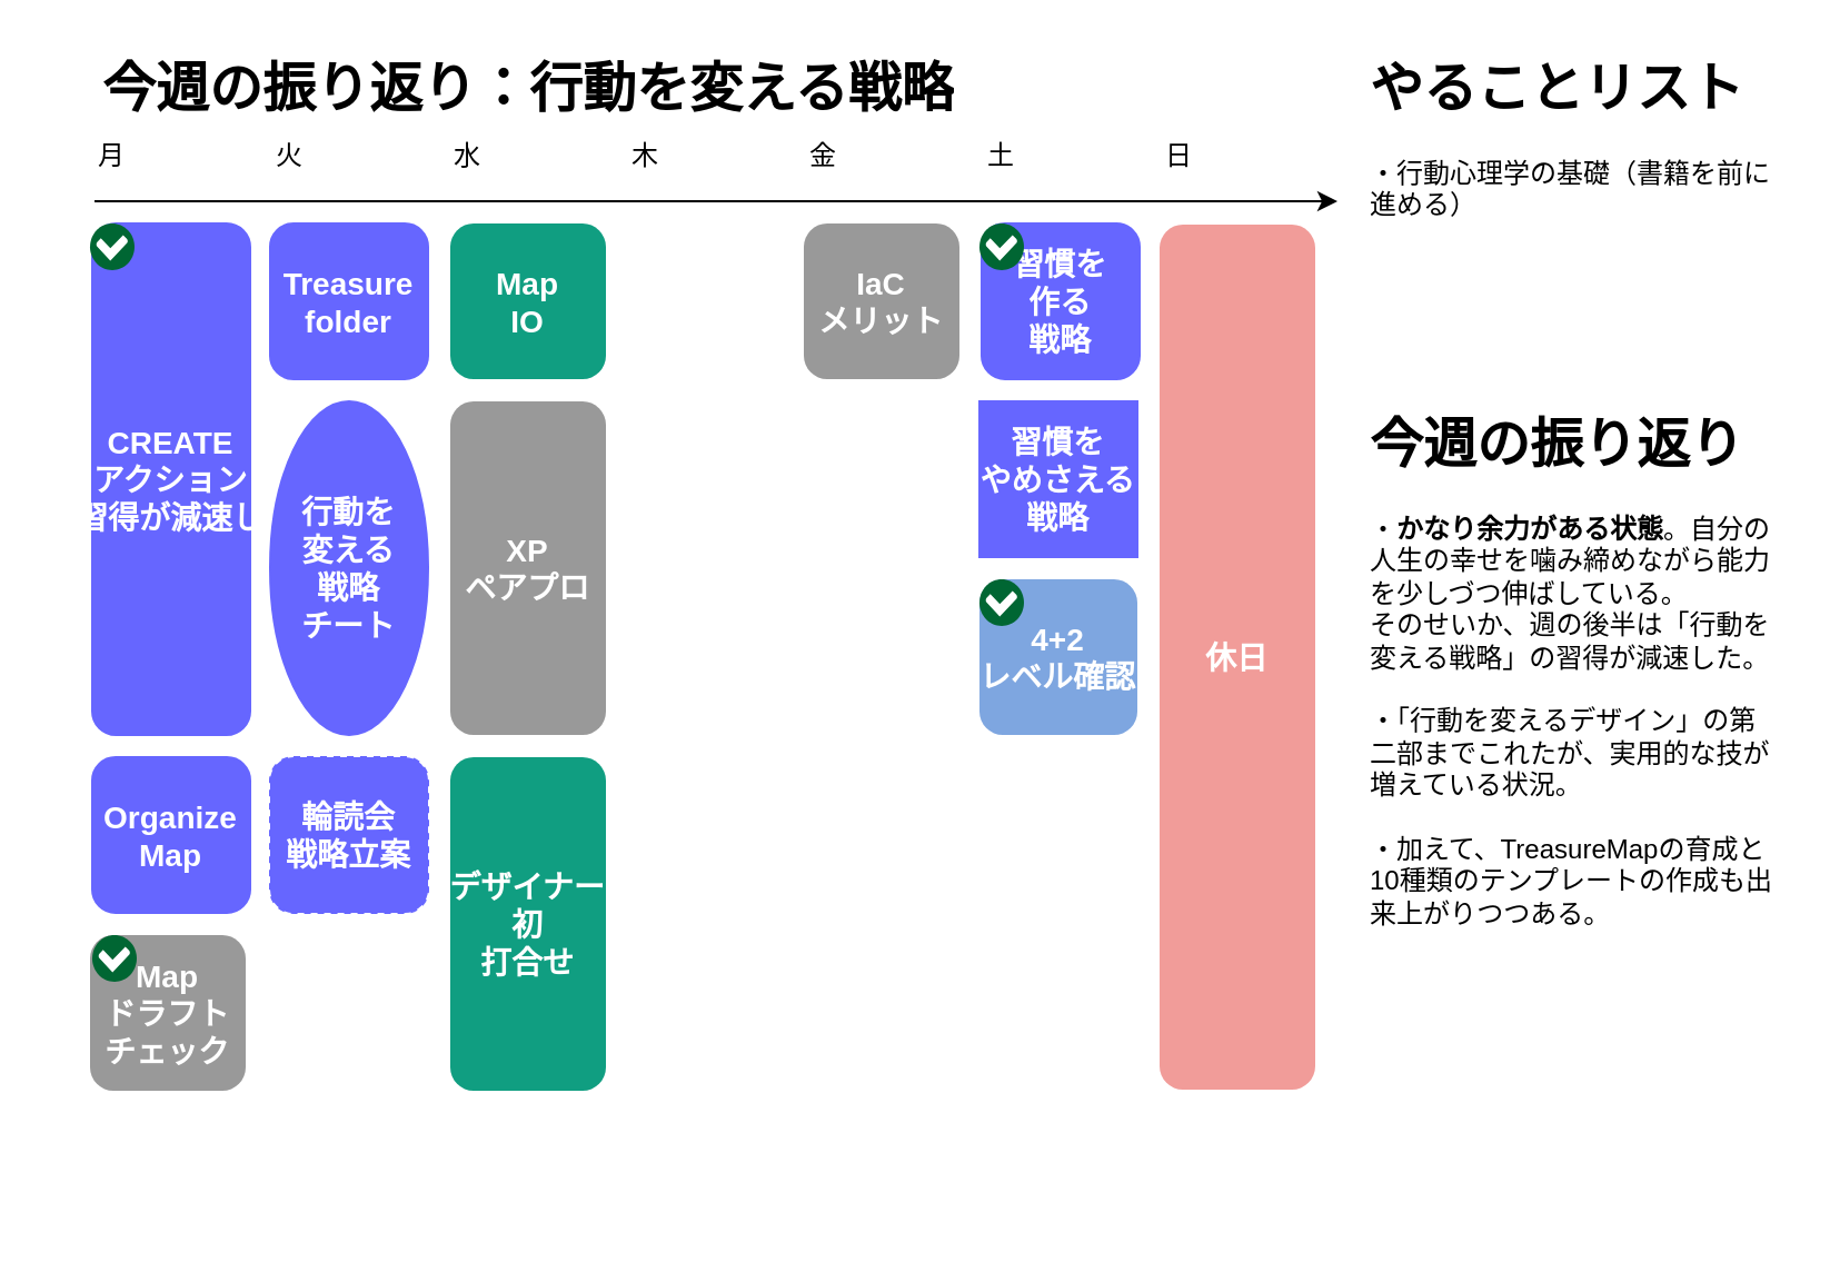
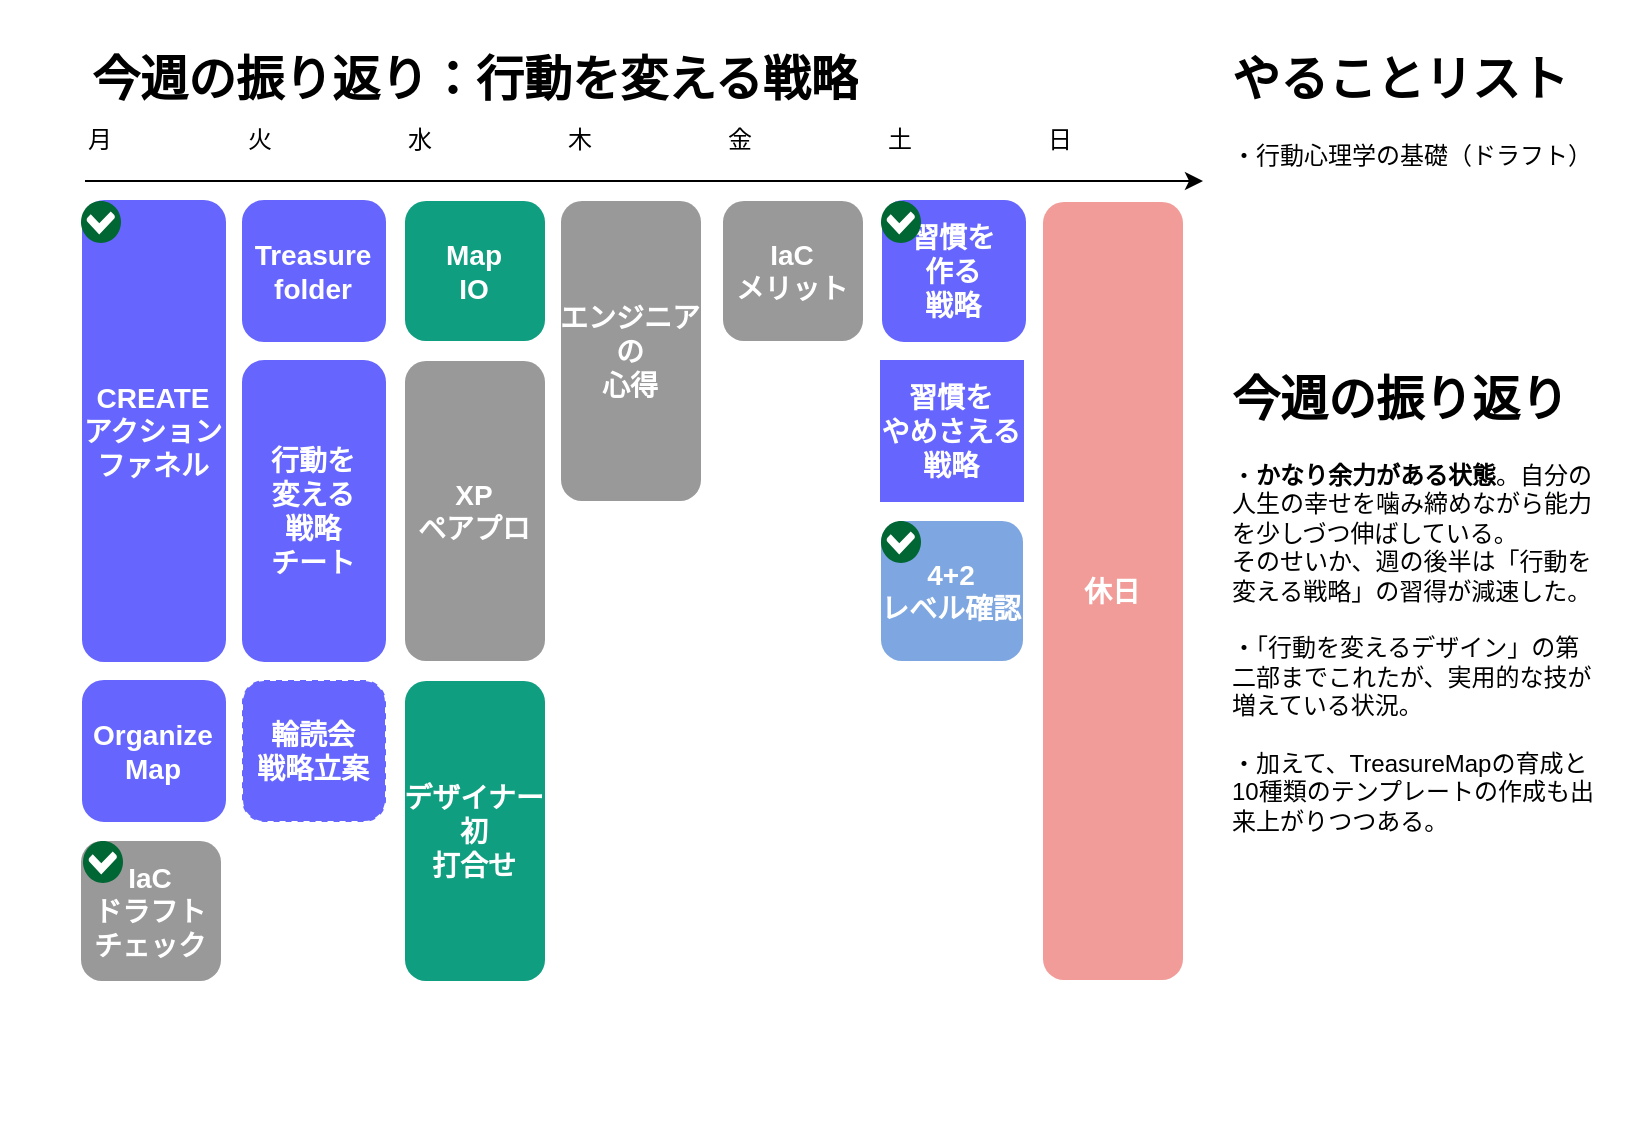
  <mxCell id="0" />
  <mxCell id="1" parent="0" />
  <mxCell id="2" value="火" style="text;html=1;strokeColor=none;fillColor=none;align=center;verticalAlign=middle;whiteSpace=wrap;rounded=0;shadow=0;" vertex="1" parent="1"><mxGeometry x="100" y="55" width="60" height="30" as="geometry" /></mxCell>
  <mxCell id="3" value="水" style="text;html=1;strokeColor=none;fillColor=none;align=center;verticalAlign=middle;whiteSpace=wrap;rounded=0;shadow=0;" vertex="1" parent="1"><mxGeometry x="180" y="55" width="60" height="30" as="geometry" /></mxCell>
  <mxCell id="4" value="木" style="text;html=1;strokeColor=none;fillColor=none;align=center;verticalAlign=middle;whiteSpace=wrap;rounded=0;shadow=0;" vertex="1" parent="1"><mxGeometry x="260" y="55" width="60" height="30" as="geometry" /></mxCell>
  <mxCell id="5" value="金" style="text;html=1;strokeColor=none;fillColor=none;align=center;verticalAlign=middle;whiteSpace=wrap;rounded=0;shadow=0;" vertex="1" parent="1"><mxGeometry x="340" y="55" width="60" height="30" as="geometry" /></mxCell>
  <mxCell id="6" value="土" style="text;html=1;strokeColor=none;fillColor=none;align=center;verticalAlign=middle;whiteSpace=wrap;rounded=0;shadow=0;" vertex="1" parent="1"><mxGeometry x="420" y="55" width="60" height="30" as="geometry" /></mxCell>
  <mxCell id="7" value="日" style="text;html=1;strokeColor=none;fillColor=none;align=center;verticalAlign=middle;whiteSpace=wrap;rounded=0;shadow=0;" vertex="1" parent="1"><mxGeometry x="500" y="55" width="60" height="30" as="geometry" /></mxCell>
  <mxCell id="8" value="月" style="text;html=1;strokeColor=none;fillColor=none;align=center;verticalAlign=middle;whiteSpace=wrap;rounded=0;shadow=0;" vertex="1" parent="1"><mxGeometry x="20" y="55" width="60" height="30" as="geometry" /></mxCell>
  <mxCell id="9" value="&lt;h1&gt;今週の振り返り：行動を変える戦略&lt;/h1&gt;" style="text;html=1;strokeColor=none;fillColor=none;spacing=5;spacingTop=-20;whiteSpace=wrap;overflow=hidden;rounded=0;shadow=0;" vertex="1" parent="1"><mxGeometry x="41" y="20" width="480" height="40" as="geometry" /></mxCell>
  <mxCell id="10" value="" style="endArrow=classic;html=1;rounded=0;shadow=0;" edge="1" parent="1"><mxGeometry width="50" height="50" relative="1" as="geometry"><mxPoint x="42" y="90" as="sourcePoint" /><mxPoint x="601" y="90" as="targetPoint" /></mxGeometry></mxCell>
  <mxCell id="11" value="&lt;h1&gt;今週の振り返り&lt;/h1&gt;・&lt;b&gt;かなり余力がある状態&lt;/b&gt;。自分の人生の幸せを噛み締めながら能力を少しづつ伸ばしている。&lt;br&gt;そのせいか、週の後半は「行動を変える戦略」の習得が減速した。&lt;br&gt;&lt;br&gt;・「行動を変えるデザイン」の第二部までこれたが、実用的な技が増えている状況。&lt;br&gt;&lt;br&gt;・加えて、TreasureMapの育成と10種類のテンプレートの作成も出来上がりつつある。&lt;br&gt;&lt;span style=&quot;background-color: initial;&quot;&gt;&lt;br&gt;&lt;/span&gt;" style="text;html=1;strokeColor=none;fillColor=none;spacing=5;spacingTop=-20;whiteSpace=wrap;overflow=hidden;rounded=0;shadow=0;" vertex="1" parent="1"><mxGeometry x="611" y="180" width="190" height="370" as="geometry" /></mxCell>
- <mxCell id="12" value="&lt;h1&gt;&lt;/h1&gt;&lt;h1 style=&quot;border-color: var(--border-color);&quot;&gt;やることリスト&lt;/h1&gt;・行動心理学の基礎（書籍を前に進める）&lt;br&gt;" style="text;html=1;strokeColor=none;fillColor=none;spacing=5;spacingTop=-20;whiteSpace=wrap;overflow=hidden;rounded=0;shadow=0;" vertex="1" parent="1"><mxGeometry x="611" y="20" width="190" height="160" as="geometry" /></mxCell>
- <mxCell id="13" value="CREATE&#10;アクション&#10;の習得が減速した" style="rounded=1;fillColor=#6666FF;strokeColor=#6666FF;shadow=0;gradientColor=none;fontStyle=1;fontColor=#FFFFFF;fontSize=14;" vertex="1" parent="1"><mxGeometry x="41" y="100" width="71" height="230" as="geometry" /></mxCell>
+ <mxCell id="12" value="&lt;h1&gt;&lt;/h1&gt;&lt;h1 style=&quot;border-color: var(--border-color);&quot;&gt;やることリスト&lt;/h1&gt;・行動心理学の基礎（ドラフト）&lt;br&gt;" style="text;html=1;strokeColor=none;fillColor=none;spacing=5;spacingTop=-20;whiteSpace=wrap;overflow=hidden;rounded=0;shadow=0;" vertex="1" parent="1"><mxGeometry x="611" y="20" width="190" height="160" as="geometry" /></mxCell>
+ <mxCell id="13" value="CREATE&#10;アクション&#10;ファネル" style="rounded=1;fillColor=#6666FF;strokeColor=#6666FF;shadow=0;gradientColor=none;fontStyle=1;fontColor=#FFFFFF;fontSize=14;" vertex="1" parent="1"><mxGeometry x="41" y="100" width="71" height="230" as="geometry" /></mxCell>
  <mxCell id="14" value="" style="shadow=0;dashed=0;html=1;strokeColor=none;fillColor=#006633;labelPosition=center;verticalLabelPosition=bottom;verticalAlign=top;align=center;outlineConnect=0;shape=mxgraph.veeam.checked;" vertex="1" parent="1"><mxGeometry x="40" y="100" width="20" height="21" as="geometry" /></mxCell>
  <mxCell id="15" value="Organize&#10;Map" style="rounded=1;fillColor=#6666FF;strokeColor=#6666FF;shadow=0;gradientColor=none;fontStyle=1;fontColor=#FFFFFF;fontSize=14;" vertex="1" parent="1"><mxGeometry x="41" y="340" width="71" height="70" as="geometry" /></mxCell>
- <mxCell id="16" value="Map&#10;ドラフト&#10;チェック" style="rounded=1;fillColor=#999999;strokeColor=none;shadow=0;gradientColor=none;fontStyle=1;fontColor=#FFFFFF;fontSize=14;" vertex="1" parent="1"><mxGeometry x="40" y="420" width="70" height="70" as="geometry" /></mxCell>
- <mxCell id="17" value="行動を&#10;変える&#10;戦略&#10;チート" style="ellipse;fillColor=#6666FF;strokeColor=#6666FF;shadow=0;gradientColor=none;fontStyle=1;fontColor=#FFFFFF;fontSize=14;" vertex="1" parent="1"><mxGeometry x="121" y="180" width="71" height="150" as="geometry" /></mxCell>
+ <mxCell id="16" value="IaC&#10;ドラフト&#10;チェック" style="rounded=1;fillColor=#999999;strokeColor=none;shadow=0;gradientColor=none;fontStyle=1;fontColor=#FFFFFF;fontSize=14;" vertex="1" parent="1"><mxGeometry x="40" y="420" width="70" height="70" as="geometry" /></mxCell>
+ <mxCell id="17" value="行動を&#10;変える&#10;戦略&#10;チート" style="rounded=1;fillColor=#6666FF;strokeColor=#6666FF;shadow=0;gradientColor=none;fontStyle=1;fontColor=#FFFFFF;fontSize=14;" vertex="1" parent="1"><mxGeometry x="121" y="180" width="71" height="150" as="geometry" /></mxCell>
  <mxCell id="18" value="" style="shadow=0;dashed=0;html=1;strokeColor=none;fillColor=#006633;labelPosition=center;verticalLabelPosition=bottom;verticalAlign=top;align=center;outlineConnect=0;shape=mxgraph.veeam.checked;" vertex="1" parent="1"><mxGeometry x="41" y="420" width="20" height="21" as="geometry" /></mxCell>
  <mxCell id="19" value="Treasure&#10;folder" style="rounded=1;fillColor=#6666FF;strokeColor=#6666FF;shadow=0;gradientColor=none;fontStyle=1;fontColor=#FFFFFF;fontSize=14;" vertex="1" parent="1"><mxGeometry x="121" y="100" width="71" height="70" as="geometry" /></mxCell>
  <mxCell id="20" value="輪読会&#10;戦略立案" style="rounded=1;fillColor=#6666FF;strokeColor=#6666FF;shadow=0;gradientColor=none;fontStyle=1;fontColor=#FFFFFF;fontSize=14;dashed=1;" vertex="1" parent="1"><mxGeometry x="121" y="340" width="71" height="70" as="geometry" /></mxCell>
  <mxCell id="21" value="Map&#10;IO" style="rounded=1;fillColor=#109e81;strokeColor=none;shadow=0;gradientColor=none;fontStyle=1;fontColor=#FFFFFF;fontSize=14;" vertex="1" parent="1"><mxGeometry x="202" y="100" width="70" height="70" as="geometry" /></mxCell>
  <mxCell id="22" value="XP&#10;ペアプロ" style="rounded=1;fillColor=#999999;strokeColor=none;shadow=0;gradientColor=none;fontStyle=1;fontColor=#FFFFFF;fontSize=14;" vertex="1" parent="1"><mxGeometry x="202" y="180" width="70" height="150" as="geometry" /></mxCell>
  <mxCell id="23" value="デザイナー&#10;初&#10;打合せ" style="rounded=1;fillColor=#109e81;strokeColor=none;shadow=0;gradientColor=none;fontStyle=1;fontColor=#FFFFFF;fontSize=14;" vertex="1" parent="1"><mxGeometry x="202" y="340" width="70" height="150" as="geometry" /></mxCell>
+ <mxCell id="24" value="エンジニア&#10;の&#10;心得" style="rounded=1;fillColor=#999999;strokeColor=none;shadow=0;gradientColor=none;fontStyle=1;fontColor=#FFFFFF;fontSize=14;" vertex="1" parent="1"><mxGeometry x="280" y="100" width="70" height="150" as="geometry" /></mxCell>
  <mxCell id="25" value="IaC&#10;メリット" style="rounded=1;fillColor=#999999;strokeColor=none;shadow=0;gradientColor=none;fontStyle=1;fontColor=#FFFFFF;fontSize=14;" vertex="1" parent="1"><mxGeometry x="361" y="100" width="70" height="70" as="geometry" /></mxCell>
  <mxCell id="26" value="習慣を&#10;作る&#10;戦略" style="rounded=1;fillColor=#6666FF;strokeColor=#6666FF;shadow=0;gradientColor=none;fontStyle=1;fontColor=#FFFFFF;fontSize=14;" vertex="1" parent="1"><mxGeometry x="441" y="100" width="71" height="70" as="geometry" /></mxCell>
  <mxCell id="27" value="" style="shadow=0;dashed=0;html=1;strokeColor=none;fillColor=#006633;labelPosition=center;verticalLabelPosition=bottom;verticalAlign=top;align=center;outlineConnect=0;shape=mxgraph.veeam.checked;" vertex="1" parent="1"><mxGeometry x="440" y="100" width="20" height="21" as="geometry" /></mxCell>
  <mxCell id="28" value="習慣を&#10;やめさえる&#10;戦略" style="fillColor=#6666FF;strokeColor=#6666FF;shadow=0;gradientColor=none;fontStyle=1;fontColor=#FFFFFF;fontSize=14;rounded=0;" vertex="1" parent="1"><mxGeometry x="440" y="180" width="71" height="70" as="geometry" /></mxCell>
  <mxCell id="29" value="4+2&#10;レベル確認" style="rounded=1;fillColor=#7EA6E0;strokeColor=none;shadow=0;gradientColor=none;fontStyle=1;fontColor=#FFFFFF;fontSize=14;" vertex="1" parent="1"><mxGeometry x="440" y="260" width="71" height="70" as="geometry" /></mxCell>
  <mxCell id="30" value="" style="shadow=0;dashed=0;html=1;strokeColor=none;fillColor=#006633;labelPosition=center;verticalLabelPosition=bottom;verticalAlign=top;align=center;outlineConnect=0;shape=mxgraph.veeam.checked;" vertex="1" parent="1"><mxGeometry x="440" y="260" width="20" height="21" as="geometry" /></mxCell>
  <mxCell id="31" value="休日" style="rounded=1;fillColor=#F19C99;strokeColor=none;shadow=0;gradientColor=none;fontStyle=1;fontColor=#FFFFFF;fontSize=14;" vertex="1" parent="1"><mxGeometry x="521" y="100.5" width="70" height="389" as="geometry" /></mxCell>
